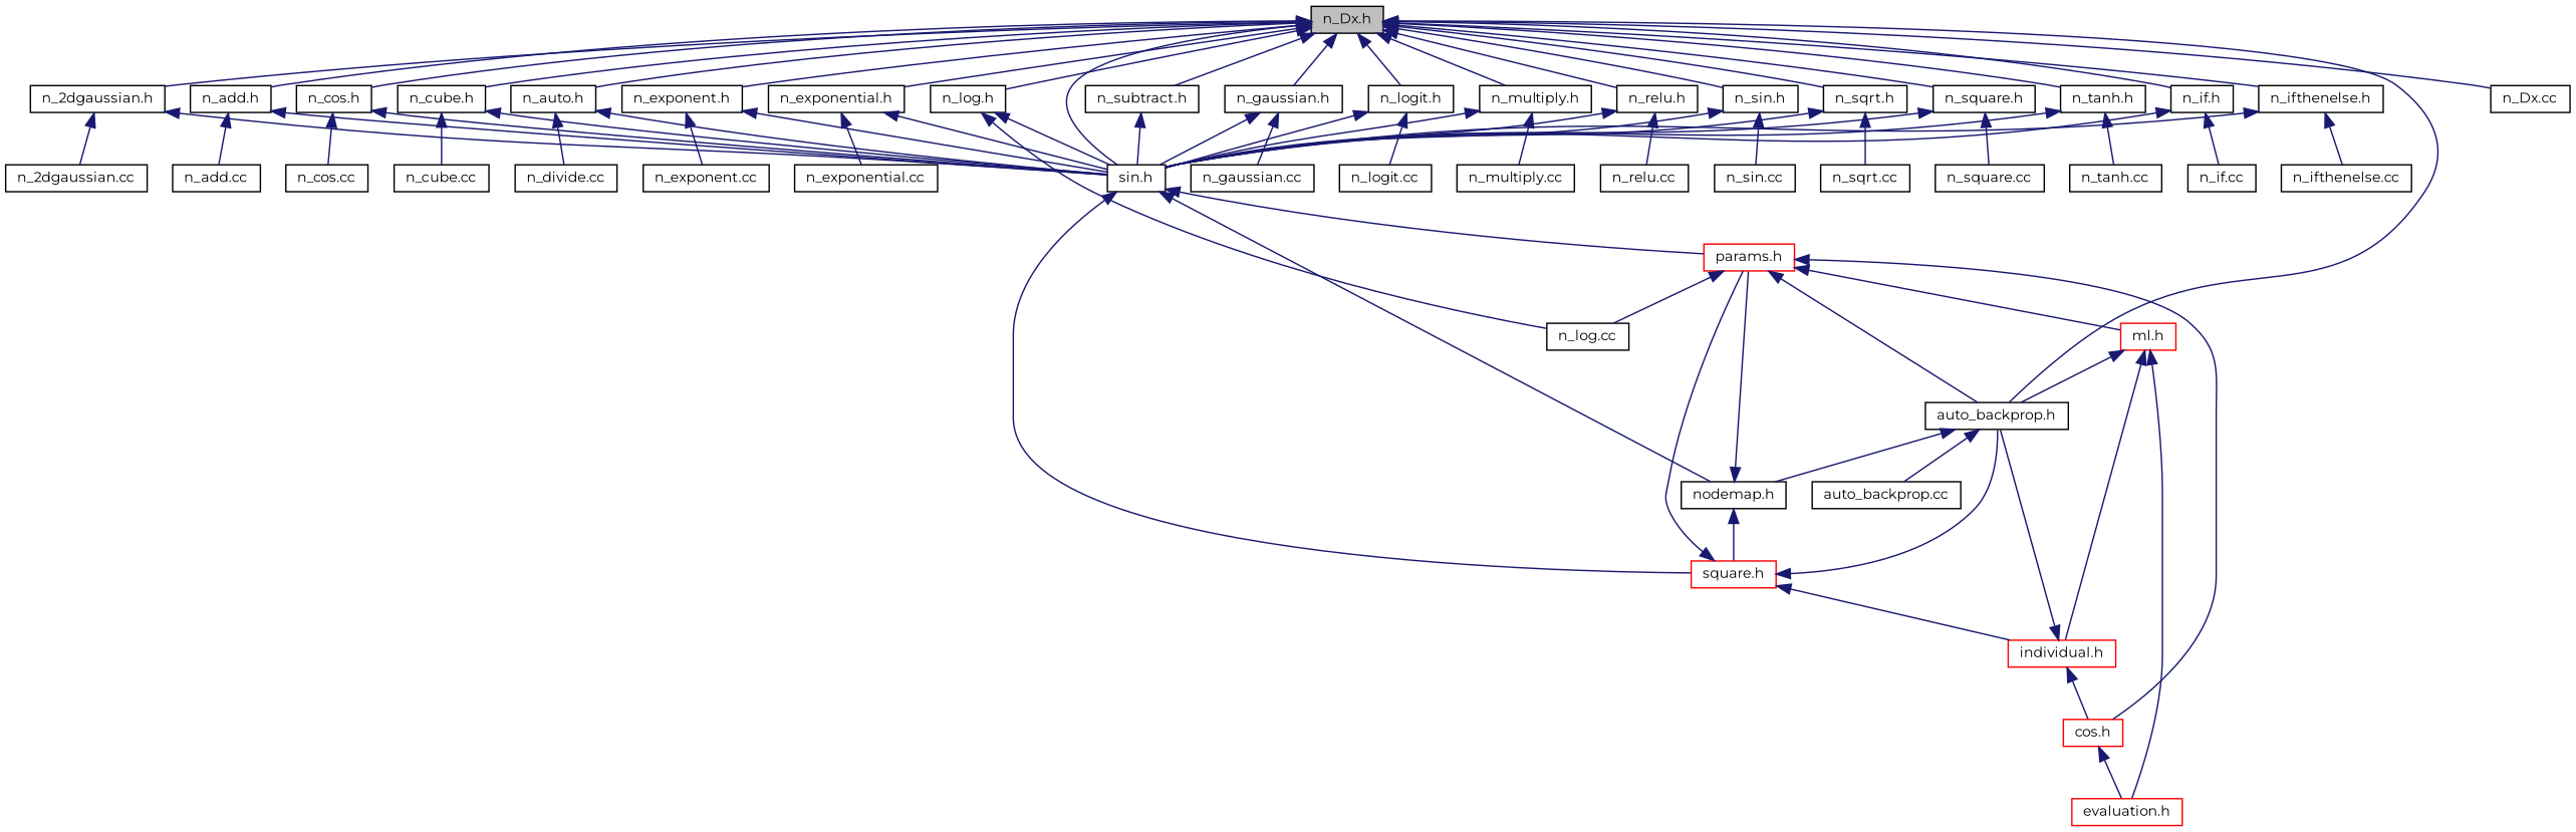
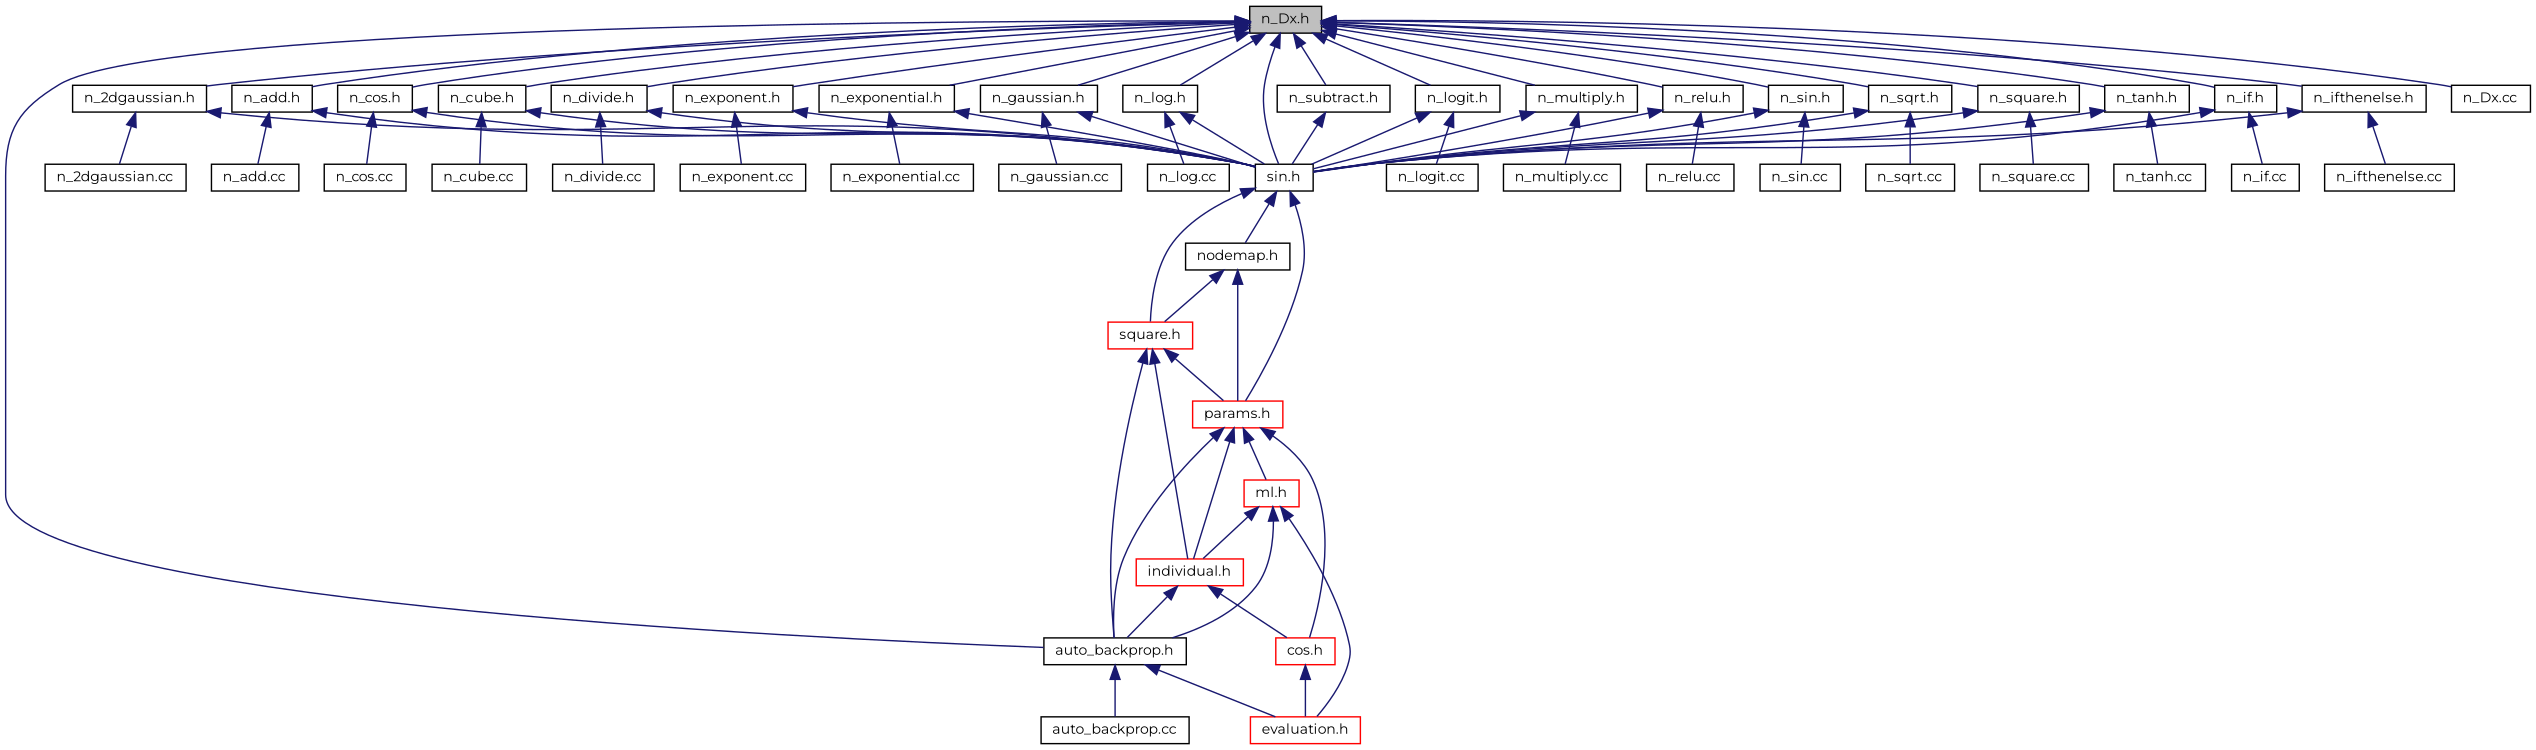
  digraph {
    fontname=Montserrat
    node [color=black fillcolor=white fontname=Montserrat fontsize=10 shape=record style=filled]
    edge [color=midnightblue dir=back fontname=Montserrat fontsize=10 labelfontname=Helvetica labelfontsize=10 style=solid]
    n1 [fillcolor=grey75 fontcolor=black height=0.2 label="n_Dx.h" width=0.4]
    n2 [height=0.2 label="sin.h" width=0.4]
    n3 [height=0.2 label="auto_backprop.h" width=0.4]
    n4 [height=0.2 label="n_2dgaussian.h" width=0.4]
    n5 [height=0.2 label="n_add.h" width=0.4]
    n6 [height=0.2 label="n_cos.h" width=0.4]
    n7 [height=0.2 label="n_cube.h" width=0.4]
-   n8 [height=0.2 label="n_auto.h" width=0.4]
+   n8 [height=0.2 label="n_divide.h" width=0.4]
    n9 [height=0.2 label="n_exponent.h" width=0.4]
    n10 [height=0.2 label="n_exponential.h" width=0.4]
    n11 [height=0.2 label="n_gaussian.h" width=0.4]
    n12 [height=0.2 label="n_log.h" width=0.4]
    n13 [height=0.2 label="n_logit.h" width=0.4]
    n14 [height=0.2 label="n_multiply.h" width=0.4]
    n15 [height=0.2 label="n_relu.h" width=0.4]
    n16 [height=0.2 label="n_sin.h" width=0.4]
    n17 [height=0.2 label="n_sqrt.h" width=0.4]
    n18 [height=0.2 label="n_square.h" width=0.4]
    n19 [height=0.2 label="n_subtract.h" width=0.4]
    n20 [height=0.2 label="n_tanh.h" width=0.4]
    n21 [height=0.2 label="n_if.h" width=0.4]
    n22 [height=0.2 label="n_ifthenelse.h" width=0.4]
    n23 [height=0.2 label="n_Dx.cc" width=0.4]
    n24 [color=red height=0.2 label="params.h" width=0.4]
    n25 [color=red height=0.2 label="square.h" width=0.4]
    n26 [height=0.2 label="nodemap.h" width=0.4]
    n27 [color=red height=0.2 label="evaluation.h" width=0.4]
    n28 [height=0.2 label="auto_backprop.cc" width=0.4]
    n29 [height=0.2 label="n_2dgaussian.cc" width=0.4]
    n30 [height=0.2 label="n_add.cc" width=0.4]
    n31 [height=0.2 label="n_cos.cc" width=0.4]
    n32 [height=0.2 label="n_cube.cc" width=0.4]
    n33 [height=0.2 label="n_divide.cc" width=0.4]
    n34 [height=0.2 label="n_exponent.cc" width=0.4]
    n35 [height=0.2 label="n_exponential.cc" width=0.4]
    n36 [height=0.2 label="n_gaussian.cc" width=0.4]
    n37 [height=0.2 label="n_log.cc" width=0.4]
    n38 [height=0.2 label="n_logit.cc" width=0.4]
    n39 [height=0.2 label="n_multiply.cc" width=0.4]
    n40 [height=0.2 label="n_relu.cc" width=0.4]
    n41 [height=0.2 label="n_sin.cc" width=0.4]
    n42 [height=0.2 label="n_sqrt.cc" width=0.4]
    n43 [height=0.2 label="n_square.cc" width=0.4]
    n44 [height=0.2 label="n_tanh.cc" width=0.4]
    n45 [height=0.2 label="n_if.cc" width=0.4]
    n46 [height=0.2 label="n_ifthenelse.cc" width=0.4]
    n47 [color=red height=0.2 label="ml.h" width=0.4]
    n48 [color=red height=0.2 label="individual.h" width=0.4]
    n49 [color=red height=0.2 label="cos.h" width=0.4]
    n1 -> n2
    n1 -> n3
    n1 -> n4
    n1 -> n5
    n1 -> n6
    n1 -> n7
    n1 -> n8
    n1 -> n9
    n1 -> n10
    n1 -> n11
    n1 -> n12
    n1 -> n13
    n1 -> n14
    n1 -> n15
    n1 -> n16
    n1 -> n17
    n1 -> n18
    n1 -> n19
    n1 -> n20
    n1 -> n21
    n1 -> n22
    n1 -> n23
    n2 -> n24
    n2 -> n25
    n2 -> n26
-   n3 -> n26
+   n3 -> n27
    n3 -> n28
    n4 -> n2
    n4 -> n29
    n5 -> n2
    n5 -> n30
    n6 -> n2
    n6 -> n31
    n7 -> n2
    n7 -> n32
    n8 -> n2
    n8 -> n33
    n9 -> n2
    n9 -> n34
    n10 -> n2
    n10 -> n35
    n11 -> n2
    n11 -> n36
    n12 -> n2
    n12 -> n37
    n13 -> n2
    n13 -> n38
    n14 -> n2
    n14 -> n39
    n15 -> n2
    n15 -> n40
    n16 -> n2
    n16 -> n41
    n17 -> n2
    n17 -> n42
    n18 -> n2
    n18 -> n43
    n19 -> n2
    n20 -> n2
    n20 -> n44
    n21 -> n2
    n21 -> n45
    n22 -> n2
    n22 -> n46
    n24 -> n3
    n24 -> n47
-   n24 -> n37
+   n24 -> n48
    n24 -> n49
    n25 -> n3
    n25 -> n24
    n25 -> n48
    n26 -> n24
    n26 -> n25
    n47 -> n3
    n47 -> n27
    n47 -> n48
    n48 -> n3
    n48 -> n49
    n49 -> n27
  }
